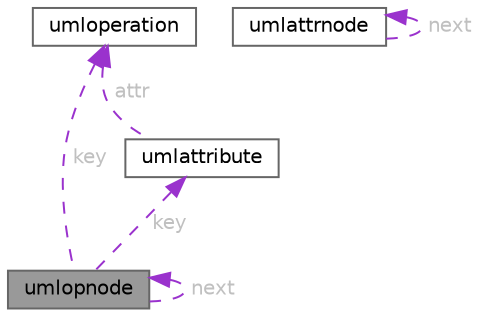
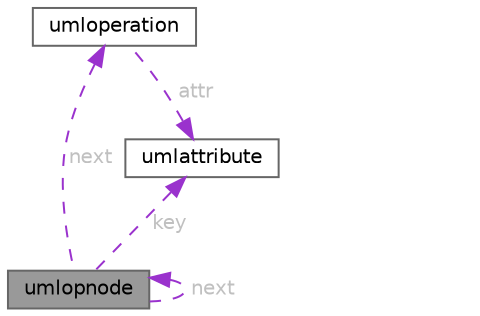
  digraph {
    fontname="DejaVu Sans"
    node [color=gray40 fillcolor=white fontname="DejaVu Sans" fontsize=10 shape=box style=filled]
    edge [color=darkorchid3 dir=back fontcolor=grey fontname="DejaVu Sans" fontsize=10 labelfontname=Helvetica labelfontsize=10 style=dashed]
    n1 [fillcolor=grey60 fontcolor=black height=0.2 label=umlopnode width=0.4]
    n2 [height=0.2 label=umloperation width=0.4]
    n3 [height=0.2 label=umlattribute width=0.4]
-   n4 [height=0.2 label=umlattrnode width=0.4]
    n1 -> n1 [label=" next"]
-   n2 -> n1 [label=" key"]
+   n2 -> n1 [label=" next"]
    n3 -> n1 [label=" key"]
-   n2 -> n3 [label=" attr"]
-   n4 -> n4 [label=" next"]
+   n3 -> n2 [label=" attr"]
  }
